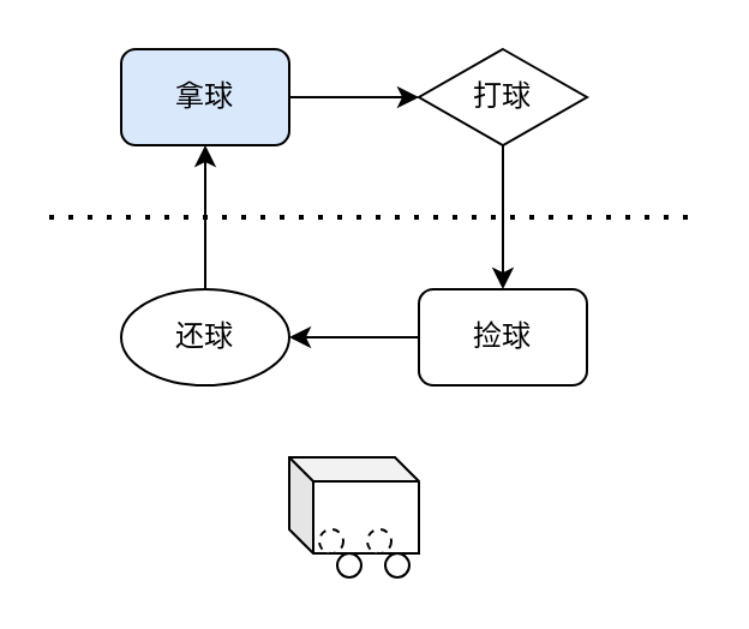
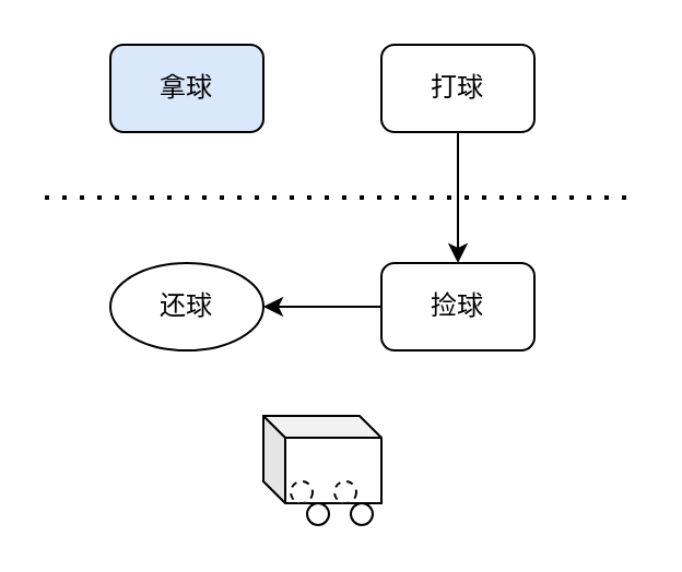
  <mxCell id="0" />
  <mxCell id="1" parent="0" />
- <mxCell id="2" value="" style="edgeStyle=orthogonalEdgeStyle;rounded=0;orthogonalLoop=1;jettySize=auto;html=1;" edge="1" parent="1" source="3" target="5"><mxGeometry relative="1" as="geometry" /></mxCell>
  <mxCell id="3" value="拿球" style="rounded=1;whiteSpace=wrap;html=1;fillColor=#dae8fc;" vertex="1" parent="1"><mxGeometry x="50" y="20" width="70" height="40" as="geometry" /></mxCell>
  <mxCell id="4" value="" style="edgeStyle=orthogonalEdgeStyle;rounded=0;orthogonalLoop=1;jettySize=auto;html=1;" edge="1" parent="1" source="5" target="9"><mxGeometry relative="1" as="geometry" /></mxCell>
- <mxCell id="5" value="打球" style="rhombus;whiteSpace=wrap;html=1;" vertex="1" parent="1"><mxGeometry x="174" y="20" width="70" height="40" as="geometry" /></mxCell>
- <mxCell id="6" value="" style="edgeStyle=orthogonalEdgeStyle;rounded=0;orthogonalLoop=1;jettySize=auto;html=1;" edge="1" parent="1" source="7" target="3"><mxGeometry relative="1" as="geometry" /></mxCell>
+ <mxCell id="5" value="打球" style="rounded=1;whiteSpace=wrap;html=1;" vertex="1" parent="1"><mxGeometry x="174" y="20" width="70" height="40" as="geometry" /></mxCell>
  <mxCell id="7" value="还球" style="ellipse;whiteSpace=wrap;html=1;" vertex="1" parent="1"><mxGeometry x="50" y="120" width="70" height="40" as="geometry" /></mxCell>
  <mxCell id="8" value="" style="edgeStyle=orthogonalEdgeStyle;rounded=0;orthogonalLoop=1;jettySize=auto;html=1;" edge="1" parent="1" source="9" target="7"><mxGeometry relative="1" as="geometry" /></mxCell>
  <mxCell id="9" value="捡球" style="rounded=1;whiteSpace=wrap;html=1;" vertex="1" parent="1"><mxGeometry x="174" y="120" width="70" height="40" as="geometry" /></mxCell>
  <mxCell id="10" value="" style="endArrow=none;dashed=1;html=1;dashPattern=1 3;strokeWidth=2;" edge="1" parent="1"><mxGeometry width="50" height="50" relative="1" as="geometry"><mxPoint x="20" y="90" as="sourcePoint" /><mxPoint x="290" y="90" as="targetPoint" /></mxGeometry></mxCell>
  <mxCell id="11" value="" style="shape=cube;whiteSpace=wrap;html=1;boundedLbl=1;backgroundOutline=1;darkOpacity=0.05;darkOpacity2=0.1;size=10;" vertex="1" parent="1"><mxGeometry x="120" y="190" width="54" height="40" as="geometry" /></mxCell>
  <mxCell id="12" value="" style="ellipse;whiteSpace=wrap;html=1;aspect=fixed;" vertex="1" parent="1"><mxGeometry x="140" y="230" width="10" height="10" as="geometry" /></mxCell>
  <mxCell id="13" value="" style="ellipse;whiteSpace=wrap;html=1;aspect=fixed;dashed=1;" vertex="1" parent="1"><mxGeometry x="152.5" y="220" width="10" height="10" as="geometry" /></mxCell>
  <mxCell id="14" value="" style="ellipse;whiteSpace=wrap;html=1;aspect=fixed;" vertex="1" parent="1"><mxGeometry x="160" y="230" width="10" height="10" as="geometry" /></mxCell>
  <mxCell id="15" value="" style="ellipse;whiteSpace=wrap;html=1;aspect=fixed;dashed=1;" vertex="1" parent="1"><mxGeometry x="132.5" y="220" width="10" height="10" as="geometry" /></mxCell>
